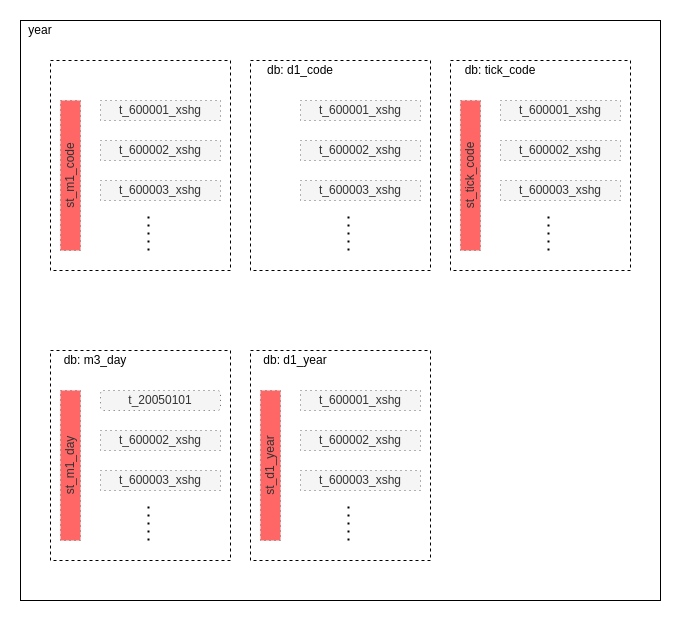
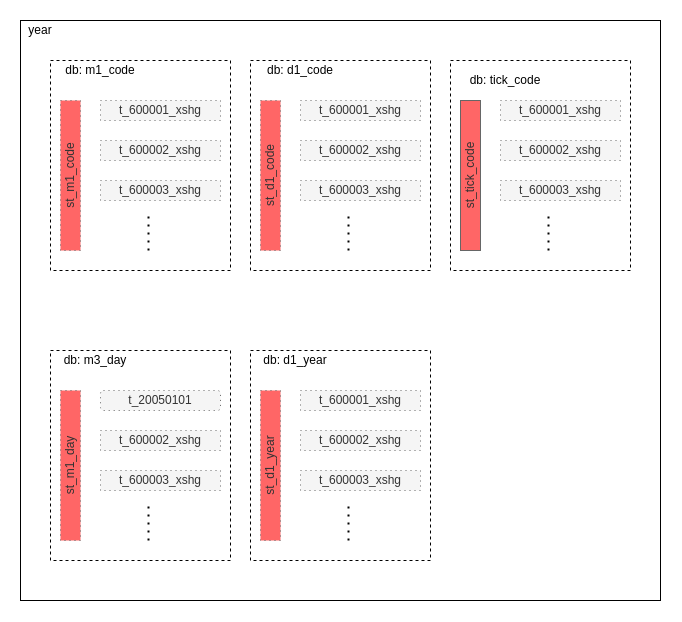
  <mxCell id="0" />
  <mxCell id="1" parent="0" />
  <mxCell id="2" value="" style="group" vertex="1" connectable="0" parent="1"><mxGeometry x="20" y="20" width="640" height="580" as="geometry" /></mxCell>
  <mxCell id="3" value="" style="rounded=0;whiteSpace=wrap;html=1;sketch=0;" vertex="1" parent="2"><mxGeometry width="640" height="580" as="geometry" /></mxCell>
  <mxCell id="4" value="year" style="text;html=1;strokeColor=none;fillColor=none;align=center;verticalAlign=middle;whiteSpace=wrap;rounded=0;sketch=0;" vertex="1" parent="2"><mxGeometry width="40" height="20" as="geometry" /></mxCell>
  <mxCell id="5" value="" style="group" vertex="1" connectable="0" parent="2"><mxGeometry x="30" y="40" width="180" height="210" as="geometry" /></mxCell>
  <mxCell id="6" value="" style="rounded=0;whiteSpace=wrap;html=1;sketch=0;fillColor=#FFFFFF;dashed=1;" vertex="1" parent="5"><mxGeometry width="180" height="210" as="geometry" /></mxCell>
+ <mxCell id="7" value="db: m1_code" style="text;html=1;strokeColor=none;fillColor=none;align=center;verticalAlign=middle;whiteSpace=wrap;rounded=0;sketch=0;" vertex="1" parent="5"><mxGeometry x="10" width="80" height="20" as="geometry" /></mxCell>
  <mxCell id="8" value="t_600002_xshg" style="rounded=0;whiteSpace=wrap;html=1;dashed=1;sketch=0;strokeColor=#666666;fillColor=#f5f5f5;dashPattern=1 4;fontColor=#333333;" vertex="1" parent="5"><mxGeometry x="50" y="80" width="120" height="20" as="geometry" /></mxCell>
  <mxCell id="9" value="t_600003_xshg" style="rounded=0;whiteSpace=wrap;html=1;dashed=1;sketch=0;strokeColor=#666666;fillColor=#f5f5f5;dashPattern=1 4;fontColor=#333333;" vertex="1" parent="5"><mxGeometry x="50" y="120" width="120" height="20" as="geometry" /></mxCell>
  <mxCell id="10" value="" style="endArrow=none;dashed=1;html=1;dashPattern=1 3;strokeWidth=2;" edge="1" parent="5"><mxGeometry x="320" y="170" width="50" height="50" as="geometry"><mxPoint x="98" y="190" as="sourcePoint" /><mxPoint x="98" y="150" as="targetPoint" /></mxGeometry></mxCell>
  <mxCell id="11" value="t_600001_xshg" style="rounded=0;whiteSpace=wrap;html=1;dashed=1;sketch=0;strokeColor=#666666;fillColor=#f5f5f5;dashPattern=1 4;fontColor=#333333;" vertex="1" parent="5"><mxGeometry x="50" y="40" width="120" height="20" as="geometry" /></mxCell>
  <mxCell id="12" value="st_m1_code" style="rounded=0;whiteSpace=wrap;html=1;dashed=1;sketch=0;strokeColor=#666666;dashPattern=1 4;fontColor=#333333;horizontal=0;verticalAlign=middle;fillColor=#FF6666;" vertex="1" parent="5"><mxGeometry x="10" y="40" width="20" height="150" as="geometry" /></mxCell>
  <mxCell id="13" value="" style="group" vertex="1" connectable="0" parent="2"><mxGeometry x="230" y="40" width="180" height="210" as="geometry" /></mxCell>
  <mxCell id="14" value="" style="rounded=0;whiteSpace=wrap;html=1;sketch=0;fillColor=#FFFFFF;dashed=1;" vertex="1" parent="13"><mxGeometry width="180" height="210" as="geometry" /></mxCell>
  <mxCell id="15" value="db: d1_code" style="text;html=1;strokeColor=none;fillColor=none;align=center;verticalAlign=middle;whiteSpace=wrap;rounded=0;sketch=0;" vertex="1" parent="13"><mxGeometry x="10" width="80" height="20" as="geometry" /></mxCell>
  <mxCell id="16" value="t_600002_xshg" style="rounded=0;whiteSpace=wrap;html=1;dashed=1;sketch=0;strokeColor=#666666;fillColor=#f5f5f5;dashPattern=1 4;fontColor=#333333;" vertex="1" parent="13"><mxGeometry x="50" y="80" width="120" height="20" as="geometry" /></mxCell>
  <mxCell id="17" value="t_600003_xshg" style="rounded=0;whiteSpace=wrap;html=1;dashed=1;sketch=0;strokeColor=#666666;fillColor=#f5f5f5;dashPattern=1 4;fontColor=#333333;" vertex="1" parent="13"><mxGeometry x="50" y="120" width="120" height="20" as="geometry" /></mxCell>
  <mxCell id="18" value="" style="endArrow=none;dashed=1;html=1;dashPattern=1 3;strokeWidth=2;" edge="1" parent="13"><mxGeometry x="320" y="170" width="50" height="50" as="geometry"><mxPoint x="98" y="190" as="sourcePoint" /><mxPoint x="98" y="150" as="targetPoint" /></mxGeometry></mxCell>
  <mxCell id="19" value="t_600001_xshg" style="rounded=0;whiteSpace=wrap;html=1;dashed=1;sketch=0;strokeColor=#666666;fillColor=#f5f5f5;dashPattern=1 4;fontColor=#333333;" vertex="1" parent="13"><mxGeometry x="50" y="40" width="120" height="20" as="geometry" /></mxCell>
+ <mxCell id="20" value="st_d1_code" style="rounded=0;whiteSpace=wrap;html=1;dashed=1;sketch=0;strokeColor=#666666;dashPattern=1 4;fontColor=#333333;horizontal=0;verticalAlign=middle;fillColor=#FF6666;" vertex="1" parent="13"><mxGeometry x="10" y="40" width="20" height="150" as="geometry" /></mxCell>
  <mxCell id="21" value="" style="group" vertex="1" connectable="0" parent="2"><mxGeometry x="430" y="40" width="180" height="210" as="geometry" /></mxCell>
  <mxCell id="22" value="" style="rounded=0;whiteSpace=wrap;html=1;sketch=0;fillColor=#FFFFFF;dashed=1;" vertex="1" parent="21"><mxGeometry width="180" height="210" as="geometry" /></mxCell>
- <mxCell id="23" value="db: tick_code" style="text;html=1;strokeColor=none;fillColor=none;align=center;verticalAlign=middle;whiteSpace=wrap;rounded=0;sketch=0;" vertex="1" parent="21"><mxGeometry x="10" width="80" height="20" as="geometry" /></mxCell>
+ <mxCell id="23" value="db: tick_code" style="text;html=1;strokeColor=none;fillColor=none;align=center;verticalAlign=middle;whiteSpace=wrap;rounded=0;sketch=0;" vertex="1" parent="21"><mxGeometry x="15" y="10" width="80" height="20" as="geometry" /></mxCell>
  <mxCell id="24" value="t_600002_xshg" style="rounded=0;whiteSpace=wrap;html=1;dashed=1;sketch=0;strokeColor=#666666;fillColor=#f5f5f5;dashPattern=1 4;fontColor=#333333;" vertex="1" parent="21"><mxGeometry x="50" y="80" width="120" height="20" as="geometry" /></mxCell>
  <mxCell id="25" value="t_600003_xshg" style="rounded=0;whiteSpace=wrap;html=1;dashed=1;sketch=0;strokeColor=#666666;fillColor=#f5f5f5;dashPattern=1 4;fontColor=#333333;" vertex="1" parent="21"><mxGeometry x="50" y="120" width="120" height="20" as="geometry" /></mxCell>
  <mxCell id="26" value="" style="endArrow=none;dashed=1;html=1;dashPattern=1 3;strokeWidth=2;" edge="1" parent="21"><mxGeometry x="320" y="170" width="50" height="50" as="geometry"><mxPoint x="98" y="190" as="sourcePoint" /><mxPoint x="98" y="150" as="targetPoint" /></mxGeometry></mxCell>
  <mxCell id="27" value="t_600001_xshg" style="rounded=0;whiteSpace=wrap;html=1;dashed=1;sketch=0;strokeColor=#666666;fillColor=#f5f5f5;dashPattern=1 4;fontColor=#333333;" vertex="1" parent="21"><mxGeometry x="50" y="40" width="120" height="20" as="geometry" /></mxCell>
- <mxCell id="28" value="st_tick_code" style="rounded=0;whiteSpace=wrap;html=1;dashed=1;sketch=0;strokeColor=#666666;dashPattern=1 4;fontColor=#333333;horizontal=0;verticalAlign=middle;fillColor=#FF6666;" vertex="1" parent="21"><mxGeometry x="10" y="40" width="20" height="150" as="geometry" /></mxCell>
+ <mxCell id="28" value="st_tick_code" style="rounded=0;whiteSpace=wrap;html=1;dashed=0;sketch=0;strokeColor=#666666;dashPattern=1 4;fontColor=#333333;horizontal=0;verticalAlign=middle;fillColor=#FF6666;" vertex="1" parent="21"><mxGeometry x="10" y="40" width="20" height="150" as="geometry" /></mxCell>
  <mxCell id="29" value="" style="group" vertex="1" connectable="0" parent="1"><mxGeometry x="50" y="350" width="180" height="210" as="geometry" /></mxCell>
  <mxCell id="30" value="" style="rounded=0;whiteSpace=wrap;html=1;sketch=0;fillColor=#FFFFFF;dashed=1;" vertex="1" parent="29"><mxGeometry width="180" height="210" as="geometry" /></mxCell>
  <mxCell id="31" value="db: m3_day" style="text;html=1;strokeColor=none;fillColor=none;align=center;verticalAlign=middle;whiteSpace=wrap;rounded=0;sketch=0;" vertex="1" parent="29"><mxGeometry x="10" width="70" height="20" as="geometry" /></mxCell>
  <mxCell id="32" value="t_600002_xshg" style="rounded=0;whiteSpace=wrap;html=1;dashed=1;sketch=0;strokeColor=#666666;fillColor=#f5f5f5;dashPattern=1 4;fontColor=#333333;" vertex="1" parent="29"><mxGeometry x="50" y="80" width="120" height="20" as="geometry" /></mxCell>
  <mxCell id="33" value="t_600003_xshg" style="rounded=0;whiteSpace=wrap;html=1;dashed=1;sketch=0;strokeColor=#666666;fillColor=#f5f5f5;dashPattern=1 4;fontColor=#333333;" vertex="1" parent="29"><mxGeometry x="50" y="120" width="120" height="20" as="geometry" /></mxCell>
  <mxCell id="34" value="" style="endArrow=none;dashed=1;html=1;dashPattern=1 3;strokeWidth=2;" edge="1" parent="29"><mxGeometry width="50" height="50" relative="1" as="geometry"><mxPoint x="98" y="190" as="sourcePoint" /><mxPoint x="98" y="150" as="targetPoint" /></mxGeometry></mxCell>
  <mxCell id="35" value="t_20050101" style="whiteSpace=wrap;html=1;dashed=1;sketch=0;strokeColor=#666666;fillColor=#f5f5f5;dashPattern=1 4;fontColor=#333333;rounded=1;" vertex="1" parent="29"><mxGeometry x="50" y="40" width="120" height="20" as="geometry" /></mxCell>
  <mxCell id="36" value="st_m1_day" style="rounded=0;whiteSpace=wrap;html=1;dashed=1;sketch=0;strokeColor=#666666;dashPattern=1 4;fontColor=#333333;horizontal=0;verticalAlign=middle;fillColor=#FF6666;" vertex="1" parent="29"><mxGeometry x="10" y="40" width="20" height="150" as="geometry" /></mxCell>
  <mxCell id="37" value="" style="group" vertex="1" connectable="0" parent="1"><mxGeometry x="250" y="350" width="180" height="210" as="geometry" /></mxCell>
  <mxCell id="38" value="" style="rounded=0;whiteSpace=wrap;html=1;sketch=0;fillColor=#FFFFFF;dashed=1;" vertex="1" parent="37"><mxGeometry width="180" height="210" as="geometry" /></mxCell>
  <mxCell id="39" value="db: d1_year" style="text;html=1;strokeColor=none;fillColor=none;align=center;verticalAlign=middle;whiteSpace=wrap;rounded=0;sketch=0;" vertex="1" parent="37"><mxGeometry x="10" width="70" height="20" as="geometry" /></mxCell>
  <mxCell id="40" value="t_600002_xshg" style="rounded=0;whiteSpace=wrap;html=1;dashed=1;sketch=0;strokeColor=#666666;fillColor=#f5f5f5;dashPattern=1 4;fontColor=#333333;" vertex="1" parent="37"><mxGeometry x="50" y="80" width="120" height="20" as="geometry" /></mxCell>
  <mxCell id="41" value="t_600003_xshg" style="rounded=0;whiteSpace=wrap;html=1;dashed=1;sketch=0;strokeColor=#666666;fillColor=#f5f5f5;dashPattern=1 4;fontColor=#333333;" vertex="1" parent="37"><mxGeometry x="50" y="120" width="120" height="20" as="geometry" /></mxCell>
  <mxCell id="42" value="" style="endArrow=none;dashed=1;html=1;dashPattern=1 3;strokeWidth=2;" edge="1" parent="37"><mxGeometry width="50" height="50" relative="1" as="geometry"><mxPoint x="98" y="190" as="sourcePoint" /><mxPoint x="98" y="150" as="targetPoint" /></mxGeometry></mxCell>
  <mxCell id="43" value="t_600001_xshg" style="rounded=0;whiteSpace=wrap;html=1;dashed=1;sketch=0;strokeColor=#666666;fillColor=#f5f5f5;dashPattern=1 4;fontColor=#333333;" vertex="1" parent="37"><mxGeometry x="50" y="40" width="120" height="20" as="geometry" /></mxCell>
  <mxCell id="44" value="st_d1_year" style="rounded=0;whiteSpace=wrap;html=1;dashed=1;sketch=0;strokeColor=#666666;dashPattern=1 4;fontColor=#333333;horizontal=0;verticalAlign=middle;fillColor=#FF6666;" vertex="1" parent="37"><mxGeometry x="10" y="40" width="20" height="150" as="geometry" /></mxCell>
